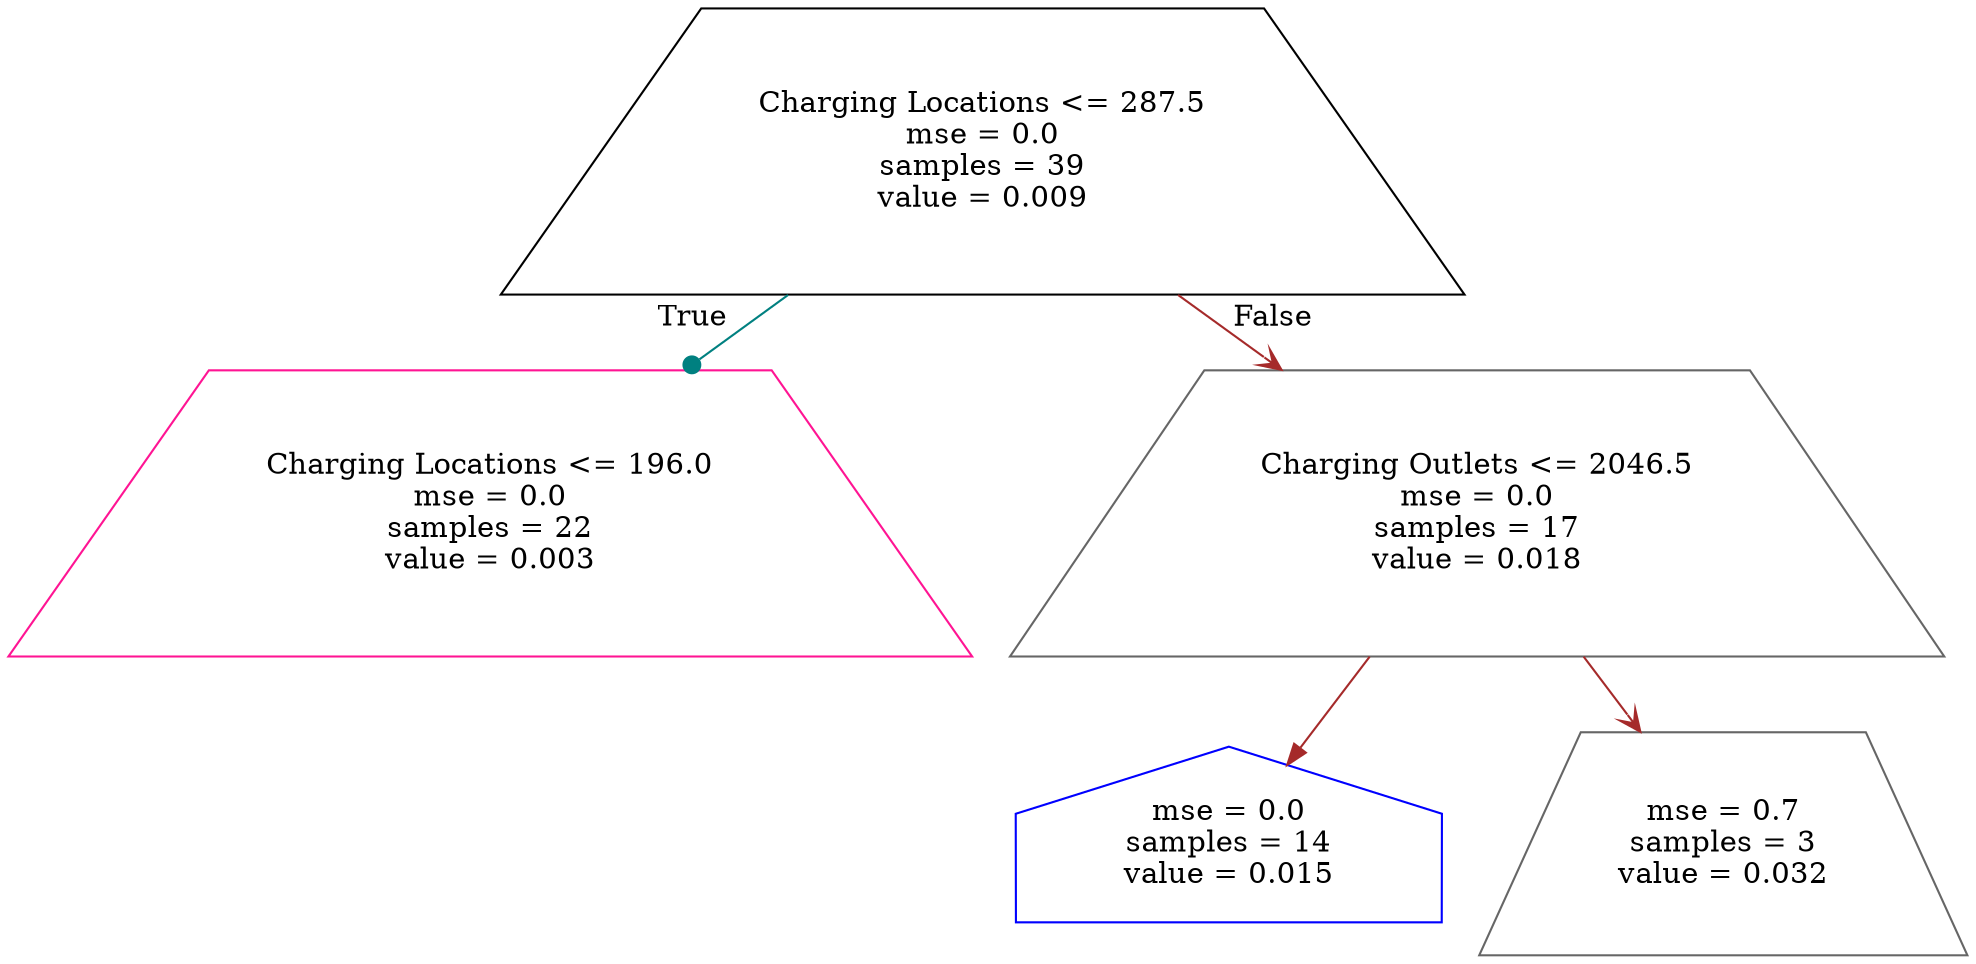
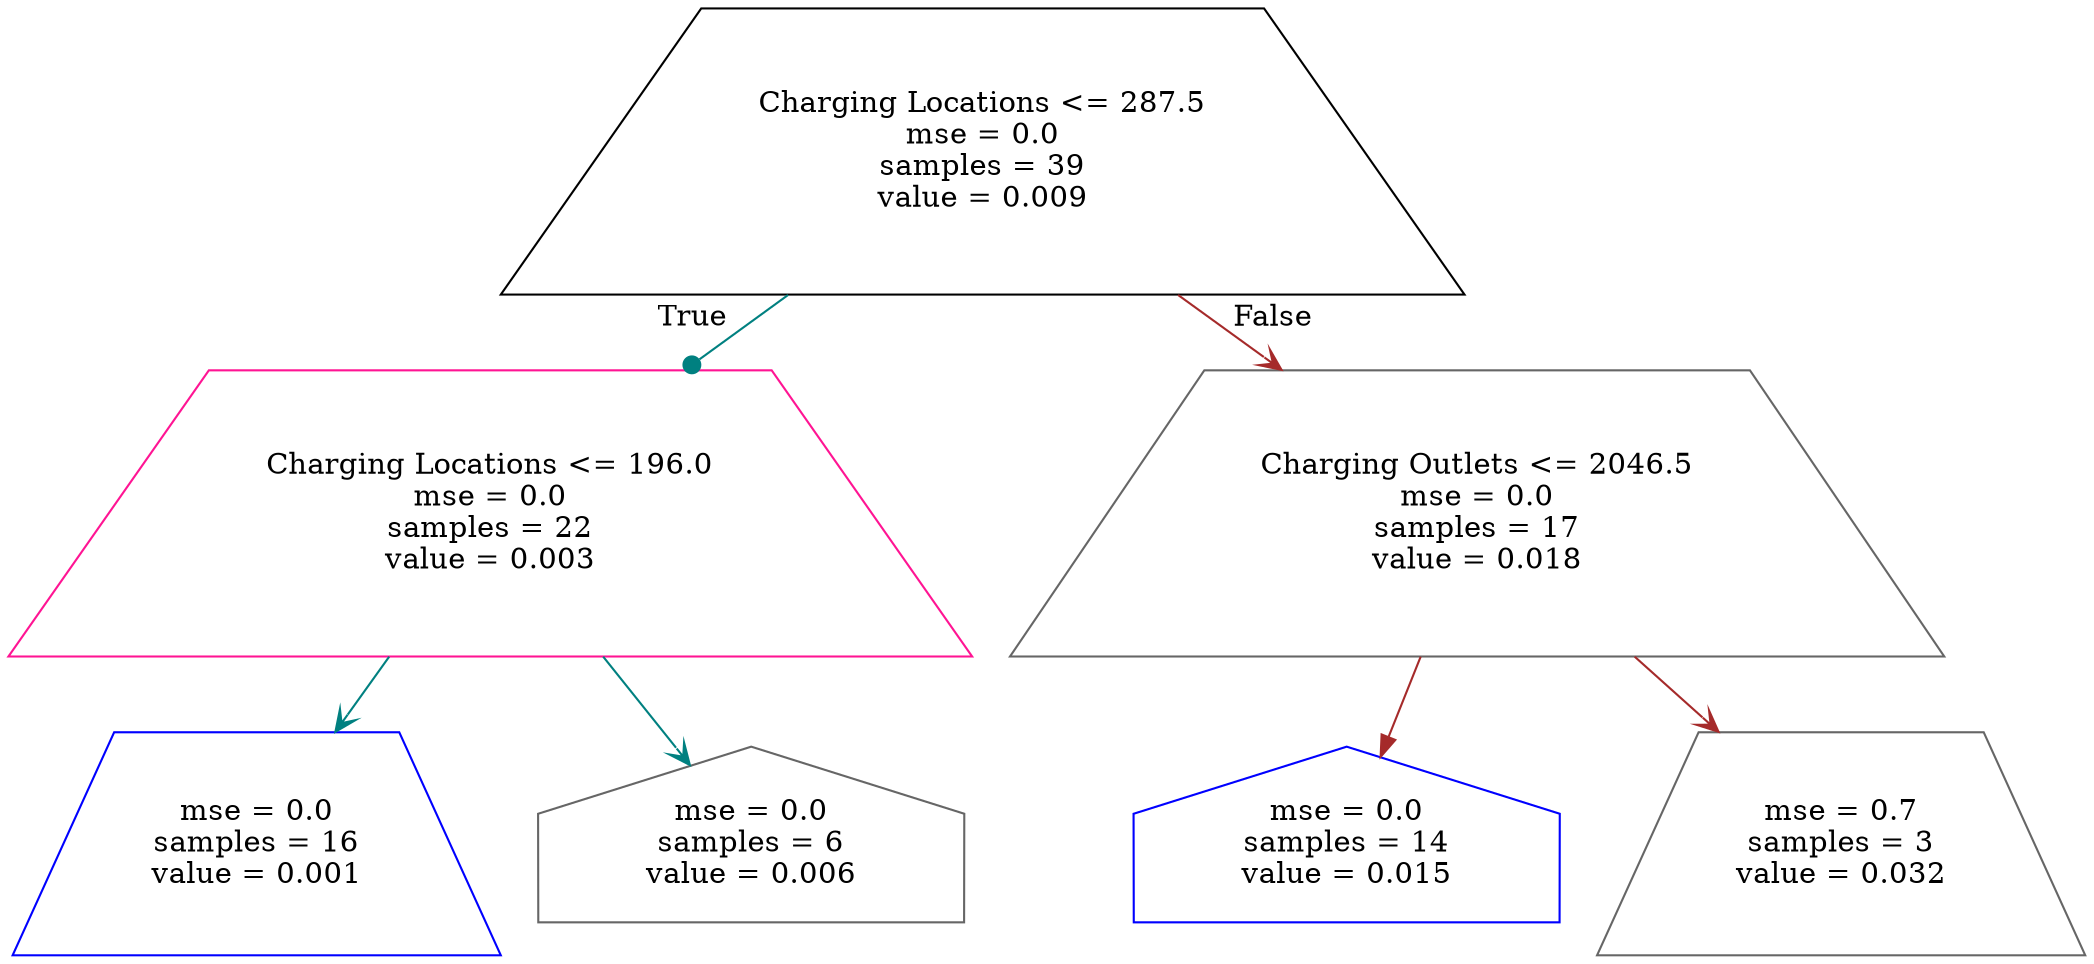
  digraph {
    node [color=gray40 shape=trapezium]
    edge [arrowhead=vee color=teal]
    n1 [color=black label="Charging Locations <= 287.5\nmse = 0.0\nsamples = 39\nvalue = 0.009"]
    n2 [color=deeppink label="Charging Locations <= 196.0\nmse = 0.0\nsamples = 22\nvalue = 0.003"]
    n3 [label="Charging Outlets <= 2046.5\nmse = 0.0\nsamples = 17\nvalue = 0.018"]
+   n4 [color=blue label="mse = 0.0\nsamples = 16\nvalue = 0.001"]
+   n5 [label="mse = 0.0\nsamples = 6\nvalue = 0.006" shape=house]
    n6 [color=blue label="mse = 0.0\nsamples = 14\nvalue = 0.015" shape=house]
    n7 [label="mse = 0.7\nsamples = 3\nvalue = 0.032"]
    n1 -> n2 [arrowhead=dot headlabel=True labelangle=45 labeldistance=2.5]
    n1 -> n3 [color=brown headlabel=False labelangle=-45 labeldistance=2.5]
+   n2 -> n4
+   n2 -> n5
    n3 -> n6 [arrowhead=normal color=brown]
    n3 -> n7 [color=brown]
  }
